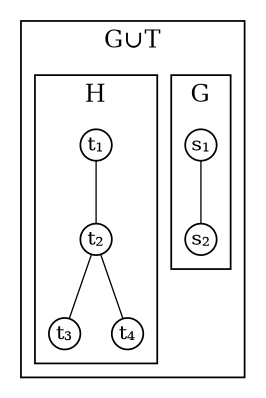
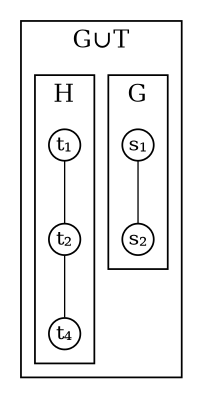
  graph {
    node [color=black fillcolor=white fixedsize=true fontsize=12 shape=circle style="filled,solid"]
    edge [arrowsize=0.6 color=black fontsize=8 forcelabels=true penwidth=0.75]
    n1 [label="s₁" width=0.25]
    n2 [label="s₂" width=0.25]
    n3 [label="t₁" width=0.25]
    n4 [label="t₂" width=0.25]
-   n5 [label="t₃" width=0.25]
    n6 [label="t₄" width=0.25]
    subgraph cluster_1 {
      label="G∪T"
      subgraph cluster_2 {
        bgcolor=white
        label=G
        n1
        n2
      }
      subgraph cluster_3 {
        bgcolor=white
        label=H
        n3
        n4
-       n5
        n6
      }
    }
    n1 -- n2
    n3 -- n4
-   n4 -- n5
    n4 -- n6
  }
